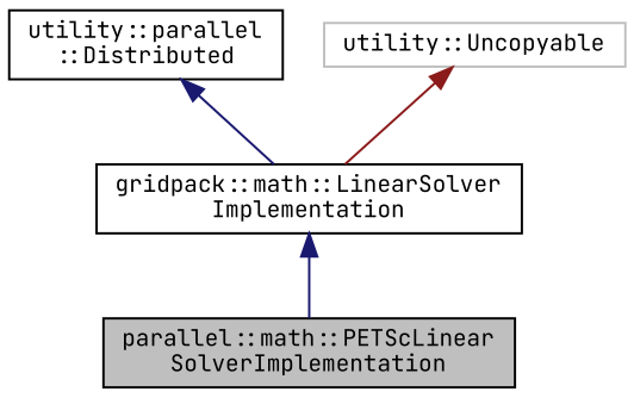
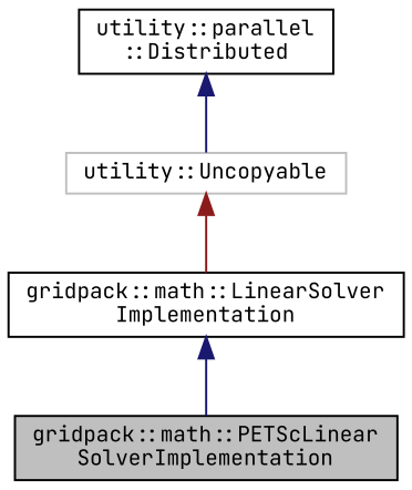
  digraph {
    fontname="JetBrains Mono"
    node [color=black fillcolor=white fontname="JetBrains Mono" fontsize=10 shape=record style=filled]
    edge [color=midnightblue dir=back fontname="JetBrains Mono" fontsize=10 labelfontname=Helvetica labelfontsize=10 style=solid]
-   n1 [fillcolor=grey75 fontcolor=black height=0.2 label="parallel::math::PETScLinear\lSolverImplementation" width=0.4]
+   n1 [fillcolor=grey75 fontcolor=black height=0.2 label="gridpack::math::PETScLinear\lSolverImplementation" width=0.4]
    n2 [height=0.2 label="gridpack::math::LinearSolver\lImplementation" width=0.4]
    n3 [height=0.2 label="utility::parallel\l::Distributed" width=0.4]
    n4 [color=grey75 height=0.2 label="utility::Uncopyable" width=0.4]
    n2 -> n1
-   n3 -> n2
+   n3 -> n4
    n4 -> n2 [color=firebrick4]
  }
